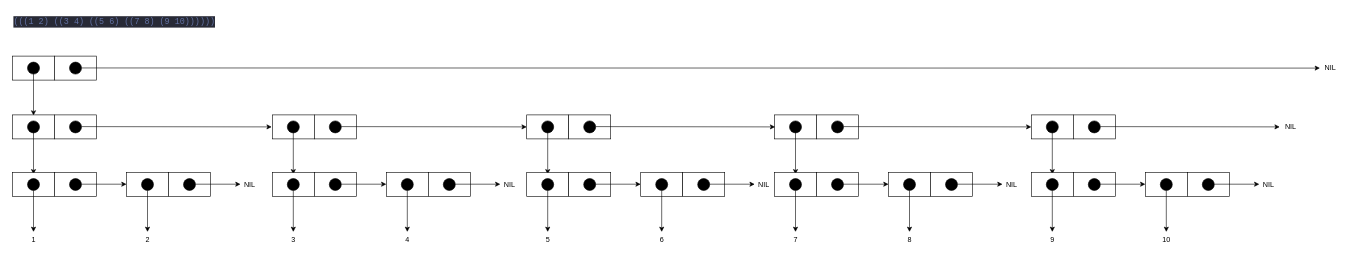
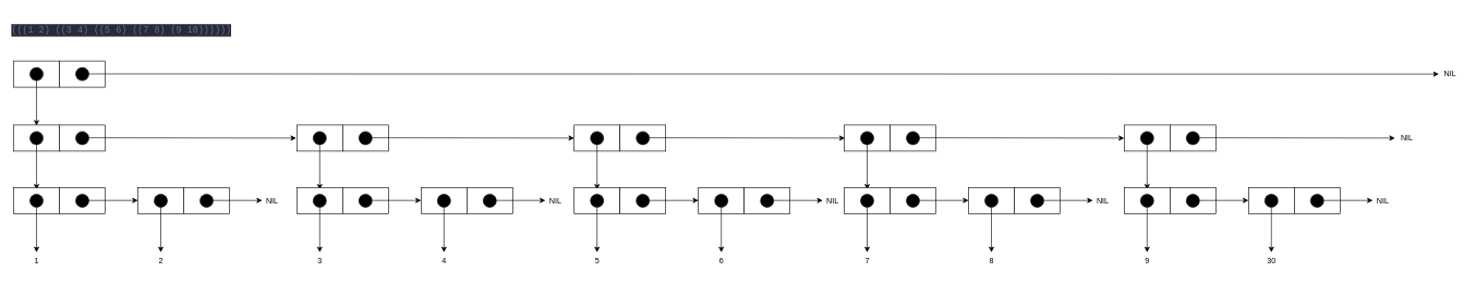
  <mxCell id="0" />
  <mxCell id="1" parent="0" />
- <mxCell id="2" value="&lt;div style=&quot;color: #f8f8f2;background-color: #282a36;font-family: Consolas, 'Courier New', monospace;font-weight: normal;font-size: 14px;line-height: 19px;white-space: pre;&quot;&gt;&lt;div&gt;&lt;span style=&quot;color: #6272a4;&quot;&gt;(((1 2) ((3 4) ((5 6) ((7 8) (9 10))))))&lt;/span&gt;&lt;/div&gt;&lt;/div&gt;" style="text;whiteSpace=wrap;html=1;" vertex="1" parent="1"><mxGeometry x="20" y="20" width="340" height="40" as="geometry" /></mxCell>
+ <mxCell id="2" value="&lt;div style=&quot;color: #f8f8f2;background-color: #282a36;font-family: Consolas, 'Courier New', monospace;font-weight: normal;font-size: 14px;line-height: 19px;white-space: pre;&quot;&gt;&lt;div&gt;&lt;span style=&quot;color: #6272a4;&quot;&gt;(((1 2) ((3 4) ((5 6) ((7 8) (9 10))))))&lt;/span&gt;&lt;/div&gt;&lt;/div&gt;" style="text;whiteSpace=wrap;html=1;" vertex="1" parent="1"><mxGeometry x="15" y="30" width="340" height="40" as="geometry" /></mxCell>
  <mxCell id="3" value="" style="rounded=0;whiteSpace=wrap;html=1;" vertex="1" parent="1"><mxGeometry x="20" y="93" width="70" height="40" as="geometry" /></mxCell>
  <mxCell id="4" value="" style="edgeStyle=none;html=1;rounded=0;" edge="1" parent="1" source="5"><mxGeometry relative="1" as="geometry"><mxPoint x="55" y="192" as="targetPoint" /></mxGeometry></mxCell>
  <mxCell id="5" value="" style="ellipse;whiteSpace=wrap;html=1;aspect=fixed;fillColor=#000000;rounded=0;" vertex="1" parent="1"><mxGeometry x="45" y="103" width="20" height="20" as="geometry" /></mxCell>
  <mxCell id="6" value="" style="rounded=0;whiteSpace=wrap;html=1;" vertex="1" parent="1"><mxGeometry x="90" y="93" width="70" height="40" as="geometry" /></mxCell>
  <mxCell id="7" value="" style="ellipse;whiteSpace=wrap;html=1;aspect=fixed;fillColor=#000000;rounded=0;" vertex="1" parent="1"><mxGeometry x="115" y="103" width="20" height="20" as="geometry" /></mxCell>
  <mxCell id="8" value="" style="rounded=0;whiteSpace=wrap;html=1;" vertex="1" parent="1"><mxGeometry x="20" y="191" width="70" height="40" as="geometry" /></mxCell>
  <mxCell id="9" value="" style="edgeStyle=none;html=1;rounded=0;" edge="1" parent="1" source="10"><mxGeometry relative="1" as="geometry"><mxPoint x="55" y="290" as="targetPoint" /></mxGeometry></mxCell>
  <mxCell id="10" value="" style="ellipse;whiteSpace=wrap;html=1;aspect=fixed;fillColor=#000000;rounded=0;" vertex="1" parent="1"><mxGeometry x="45" y="201" width="20" height="20" as="geometry" /></mxCell>
  <mxCell id="11" value="" style="rounded=0;whiteSpace=wrap;html=1;" vertex="1" parent="1"><mxGeometry x="90" y="191" width="70" height="40" as="geometry" /></mxCell>
  <mxCell id="12" value="" style="ellipse;whiteSpace=wrap;html=1;aspect=fixed;fillColor=#000000;rounded=0;" vertex="1" parent="1"><mxGeometry x="115" y="201" width="20" height="20" as="geometry" /></mxCell>
  <mxCell id="13" value="" style="rounded=0;whiteSpace=wrap;html=1;" vertex="1" parent="1"><mxGeometry x="20" y="287" width="70" height="40" as="geometry" /></mxCell>
  <mxCell id="14" value="" style="edgeStyle=none;html=1;rounded=0;" edge="1" parent="1" source="15"><mxGeometry relative="1" as="geometry"><mxPoint x="55" y="386" as="targetPoint" /></mxGeometry></mxCell>
  <mxCell id="15" value="" style="ellipse;whiteSpace=wrap;html=1;aspect=fixed;fillColor=#000000;rounded=0;" vertex="1" parent="1"><mxGeometry x="45" y="297" width="20" height="20" as="geometry" /></mxCell>
  <mxCell id="16" value="" style="rounded=0;whiteSpace=wrap;html=1;" vertex="1" parent="1"><mxGeometry x="90" y="287" width="70" height="40" as="geometry" /></mxCell>
  <mxCell id="17" value="" style="ellipse;whiteSpace=wrap;html=1;aspect=fixed;fillColor=#000000;rounded=0;" vertex="1" parent="1"><mxGeometry x="115" y="297" width="20" height="20" as="geometry" /></mxCell>
  <mxCell id="18" value="1" style="text;html=1;align=center;verticalAlign=middle;resizable=0;points=[];autosize=1;strokeColor=none;fillColor=none;rounded=0;" vertex="1" parent="1"><mxGeometry x="42.5" y="387" width="25" height="26" as="geometry" /></mxCell>
  <mxCell id="19" value="" style="edgeStyle=none;html=1;rounded=0;" edge="1" parent="1"><mxGeometry relative="1" as="geometry"><mxPoint x="210" y="306.5" as="targetPoint" /><mxPoint x="135" y="306.5" as="sourcePoint" /></mxGeometry></mxCell>
  <mxCell id="20" value="" style="rounded=0;whiteSpace=wrap;html=1;" vertex="1" parent="1"><mxGeometry x="210" y="287" width="70" height="40" as="geometry" /></mxCell>
  <mxCell id="21" value="" style="edgeStyle=none;html=1;rounded=0;" edge="1" parent="1" source="22"><mxGeometry relative="1" as="geometry"><mxPoint x="245" y="386" as="targetPoint" /></mxGeometry></mxCell>
  <mxCell id="22" value="" style="ellipse;whiteSpace=wrap;html=1;aspect=fixed;fillColor=#000000;rounded=0;" vertex="1" parent="1"><mxGeometry x="235" y="297" width="20" height="20" as="geometry" /></mxCell>
  <mxCell id="23" value="" style="rounded=0;whiteSpace=wrap;html=1;" vertex="1" parent="1"><mxGeometry x="280" y="287" width="70" height="40" as="geometry" /></mxCell>
  <mxCell id="24" value="" style="ellipse;whiteSpace=wrap;html=1;aspect=fixed;fillColor=#000000;rounded=0;" vertex="1" parent="1"><mxGeometry x="305" y="297" width="20" height="20" as="geometry" /></mxCell>
  <mxCell id="25" value="2" style="text;html=1;align=center;verticalAlign=middle;resizable=0;points=[];autosize=1;strokeColor=none;fillColor=none;rounded=0;" vertex="1" parent="1"><mxGeometry x="232.5" y="387" width="25" height="26" as="geometry" /></mxCell>
  <mxCell id="26" value="" style="edgeStyle=none;html=1;rounded=0;" edge="1" parent="1"><mxGeometry relative="1" as="geometry"><mxPoint x="400" y="306.5" as="targetPoint" /><mxPoint x="325" y="306.5" as="sourcePoint" /></mxGeometry></mxCell>
  <mxCell id="27" value="NIL" style="text;html=1;align=center;verticalAlign=middle;resizable=0;points=[];autosize=1;strokeColor=none;fillColor=none;rounded=0;" vertex="1" parent="1"><mxGeometry x="396" y="294" width="37" height="26" as="geometry" /></mxCell>
  <mxCell id="28" value="" style="rounded=0;whiteSpace=wrap;html=1;" vertex="1" parent="1"><mxGeometry x="453" y="191" width="70" height="40" as="geometry" /></mxCell>
  <mxCell id="29" value="" style="edgeStyle=none;html=1;rounded=0;" edge="1" parent="1" source="30"><mxGeometry relative="1" as="geometry"><mxPoint x="488" y="290" as="targetPoint" /></mxGeometry></mxCell>
  <mxCell id="30" value="" style="ellipse;whiteSpace=wrap;html=1;aspect=fixed;fillColor=#000000;rounded=0;" vertex="1" parent="1"><mxGeometry x="478" y="201" width="20" height="20" as="geometry" /></mxCell>
  <mxCell id="31" value="" style="rounded=0;whiteSpace=wrap;html=1;" vertex="1" parent="1"><mxGeometry x="523" y="191" width="70" height="40" as="geometry" /></mxCell>
  <mxCell id="32" value="" style="ellipse;whiteSpace=wrap;html=1;aspect=fixed;fillColor=#000000;rounded=0;" vertex="1" parent="1"><mxGeometry x="548" y="201" width="20" height="20" as="geometry" /></mxCell>
  <mxCell id="33" value="" style="rounded=0;whiteSpace=wrap;html=1;" vertex="1" parent="1"><mxGeometry x="453" y="287" width="70" height="40" as="geometry" /></mxCell>
  <mxCell id="34" value="" style="edgeStyle=none;html=1;rounded=0;" edge="1" parent="1" source="35"><mxGeometry relative="1" as="geometry"><mxPoint x="488" y="386" as="targetPoint" /></mxGeometry></mxCell>
  <mxCell id="35" value="" style="ellipse;whiteSpace=wrap;html=1;aspect=fixed;fillColor=#000000;rounded=0;" vertex="1" parent="1"><mxGeometry x="478" y="297" width="20" height="20" as="geometry" /></mxCell>
  <mxCell id="36" value="" style="rounded=0;whiteSpace=wrap;html=1;" vertex="1" parent="1"><mxGeometry x="523" y="287" width="70" height="40" as="geometry" /></mxCell>
  <mxCell id="37" value="" style="ellipse;whiteSpace=wrap;html=1;aspect=fixed;fillColor=#000000;rounded=0;" vertex="1" parent="1"><mxGeometry x="548" y="297" width="20" height="20" as="geometry" /></mxCell>
  <mxCell id="38" value="3" style="text;html=1;align=center;verticalAlign=middle;resizable=0;points=[];autosize=1;strokeColor=none;fillColor=none;rounded=0;" vertex="1" parent="1"><mxGeometry x="475.5" y="387" width="25" height="26" as="geometry" /></mxCell>
  <mxCell id="39" value="" style="edgeStyle=none;html=1;rounded=0;" edge="1" parent="1"><mxGeometry relative="1" as="geometry"><mxPoint x="643" y="306.5" as="targetPoint" /><mxPoint x="568" y="306.5" as="sourcePoint" /></mxGeometry></mxCell>
  <mxCell id="40" value="" style="rounded=0;whiteSpace=wrap;html=1;" vertex="1" parent="1"><mxGeometry x="643" y="287" width="70" height="40" as="geometry" /></mxCell>
  <mxCell id="41" value="" style="edgeStyle=none;html=1;rounded=0;" edge="1" parent="1" source="42"><mxGeometry relative="1" as="geometry"><mxPoint x="678" y="386" as="targetPoint" /></mxGeometry></mxCell>
  <mxCell id="42" value="" style="ellipse;whiteSpace=wrap;html=1;aspect=fixed;fillColor=#000000;rounded=0;" vertex="1" parent="1"><mxGeometry x="668" y="297" width="20" height="20" as="geometry" /></mxCell>
  <mxCell id="43" value="" style="rounded=0;whiteSpace=wrap;html=1;" vertex="1" parent="1"><mxGeometry x="713" y="287" width="70" height="40" as="geometry" /></mxCell>
  <mxCell id="44" value="" style="ellipse;whiteSpace=wrap;html=1;aspect=fixed;fillColor=#000000;rounded=0;" vertex="1" parent="1"><mxGeometry x="738" y="297" width="20" height="20" as="geometry" /></mxCell>
  <mxCell id="45" value="4" style="text;html=1;align=center;verticalAlign=middle;resizable=0;points=[];autosize=1;strokeColor=none;fillColor=none;rounded=0;" vertex="1" parent="1"><mxGeometry x="665.5" y="387" width="25" height="26" as="geometry" /></mxCell>
  <mxCell id="46" value="" style="edgeStyle=none;html=1;rounded=0;" edge="1" parent="1"><mxGeometry relative="1" as="geometry"><mxPoint x="833" y="306.5" as="targetPoint" /><mxPoint x="758" y="306.5" as="sourcePoint" /></mxGeometry></mxCell>
  <mxCell id="47" value="NIL" style="text;html=1;align=center;verticalAlign=middle;resizable=0;points=[];autosize=1;strokeColor=none;fillColor=none;rounded=0;" vertex="1" parent="1"><mxGeometry x="829" y="294" width="37" height="26" as="geometry" /></mxCell>
  <mxCell id="48" value="" style="rounded=0;whiteSpace=wrap;html=1;" vertex="1" parent="1"><mxGeometry x="877" y="191" width="70" height="40" as="geometry" /></mxCell>
  <mxCell id="49" value="" style="edgeStyle=none;html=1;rounded=0;" edge="1" parent="1" source="50"><mxGeometry relative="1" as="geometry"><mxPoint x="912" y="290" as="targetPoint" /></mxGeometry></mxCell>
  <mxCell id="50" value="" style="ellipse;whiteSpace=wrap;html=1;aspect=fixed;fillColor=#000000;rounded=0;" vertex="1" parent="1"><mxGeometry x="902" y="201" width="20" height="20" as="geometry" /></mxCell>
  <mxCell id="51" value="" style="rounded=0;whiteSpace=wrap;html=1;" vertex="1" parent="1"><mxGeometry x="947" y="191" width="70" height="40" as="geometry" /></mxCell>
  <mxCell id="52" value="" style="ellipse;whiteSpace=wrap;html=1;aspect=fixed;fillColor=#000000;rounded=0;" vertex="1" parent="1"><mxGeometry x="972" y="201" width="20" height="20" as="geometry" /></mxCell>
  <mxCell id="53" value="" style="rounded=0;whiteSpace=wrap;html=1;" vertex="1" parent="1"><mxGeometry x="877" y="287" width="70" height="40" as="geometry" /></mxCell>
  <mxCell id="54" value="" style="edgeStyle=none;html=1;rounded=0;" edge="1" parent="1" source="55"><mxGeometry relative="1" as="geometry"><mxPoint x="912" y="386" as="targetPoint" /></mxGeometry></mxCell>
  <mxCell id="55" value="" style="ellipse;whiteSpace=wrap;html=1;aspect=fixed;fillColor=#000000;rounded=0;" vertex="1" parent="1"><mxGeometry x="902" y="297" width="20" height="20" as="geometry" /></mxCell>
  <mxCell id="56" value="" style="rounded=0;whiteSpace=wrap;html=1;" vertex="1" parent="1"><mxGeometry x="947" y="287" width="70" height="40" as="geometry" /></mxCell>
  <mxCell id="57" value="" style="ellipse;whiteSpace=wrap;html=1;aspect=fixed;fillColor=#000000;rounded=0;" vertex="1" parent="1"><mxGeometry x="972" y="297" width="20" height="20" as="geometry" /></mxCell>
  <mxCell id="58" value="5" style="text;html=1;align=center;verticalAlign=middle;resizable=0;points=[];autosize=1;strokeColor=none;fillColor=none;rounded=0;" vertex="1" parent="1"><mxGeometry x="899.5" y="387" width="25" height="26" as="geometry" /></mxCell>
  <mxCell id="59" value="" style="edgeStyle=none;html=1;rounded=0;" edge="1" parent="1"><mxGeometry relative="1" as="geometry"><mxPoint x="1067" y="306.5" as="targetPoint" /><mxPoint x="992" y="306.5" as="sourcePoint" /></mxGeometry></mxCell>
  <mxCell id="60" value="" style="rounded=0;whiteSpace=wrap;html=1;" vertex="1" parent="1"><mxGeometry x="1067" y="287" width="70" height="40" as="geometry" /></mxCell>
  <mxCell id="61" value="" style="edgeStyle=none;html=1;rounded=0;" edge="1" parent="1" source="62"><mxGeometry relative="1" as="geometry"><mxPoint x="1102" y="386" as="targetPoint" /></mxGeometry></mxCell>
  <mxCell id="62" value="" style="ellipse;whiteSpace=wrap;html=1;aspect=fixed;fillColor=#000000;rounded=0;" vertex="1" parent="1"><mxGeometry x="1092" y="297" width="20" height="20" as="geometry" /></mxCell>
  <mxCell id="63" value="" style="rounded=0;whiteSpace=wrap;html=1;" vertex="1" parent="1"><mxGeometry x="1137" y="287" width="70" height="40" as="geometry" /></mxCell>
  <mxCell id="64" value="" style="ellipse;whiteSpace=wrap;html=1;aspect=fixed;fillColor=#000000;rounded=0;" vertex="1" parent="1"><mxGeometry x="1162" y="297" width="20" height="20" as="geometry" /></mxCell>
  <mxCell id="65" value="6" style="text;html=1;align=center;verticalAlign=middle;resizable=0;points=[];autosize=1;strokeColor=none;fillColor=none;rounded=0;" vertex="1" parent="1"><mxGeometry x="1089.5" y="387" width="25" height="26" as="geometry" /></mxCell>
  <mxCell id="66" value="" style="edgeStyle=none;html=1;rounded=0;" edge="1" parent="1"><mxGeometry relative="1" as="geometry"><mxPoint x="1257" y="306.5" as="targetPoint" /><mxPoint x="1182" y="306.5" as="sourcePoint" /></mxGeometry></mxCell>
  <mxCell id="67" value="NIL" style="text;html=1;align=center;verticalAlign=middle;resizable=0;points=[];autosize=1;strokeColor=none;fillColor=none;rounded=0;" vertex="1" parent="1"><mxGeometry x="1253" y="294" width="37" height="26" as="geometry" /></mxCell>
  <mxCell id="68" value="" style="rounded=0;whiteSpace=wrap;html=1;" vertex="1" parent="1"><mxGeometry x="1290" y="191" width="70" height="40" as="geometry" /></mxCell>
  <mxCell id="69" value="" style="edgeStyle=none;html=1;rounded=0;" edge="1" parent="1" source="70"><mxGeometry relative="1" as="geometry"><mxPoint x="1325" y="290" as="targetPoint" /></mxGeometry></mxCell>
  <mxCell id="70" value="" style="ellipse;whiteSpace=wrap;html=1;aspect=fixed;fillColor=#000000;rounded=0;" vertex="1" parent="1"><mxGeometry x="1315" y="201" width="20" height="20" as="geometry" /></mxCell>
  <mxCell id="71" value="" style="rounded=0;whiteSpace=wrap;html=1;" vertex="1" parent="1"><mxGeometry x="1360" y="191" width="70" height="40" as="geometry" /></mxCell>
  <mxCell id="72" value="" style="ellipse;whiteSpace=wrap;html=1;aspect=fixed;fillColor=#000000;rounded=0;" vertex="1" parent="1"><mxGeometry x="1385" y="201" width="20" height="20" as="geometry" /></mxCell>
  <mxCell id="73" value="" style="rounded=0;whiteSpace=wrap;html=1;" vertex="1" parent="1"><mxGeometry x="1290" y="287" width="70" height="40" as="geometry" /></mxCell>
  <mxCell id="74" value="" style="edgeStyle=none;html=1;rounded=0;" edge="1" parent="1" source="75"><mxGeometry relative="1" as="geometry"><mxPoint x="1325" y="386" as="targetPoint" /></mxGeometry></mxCell>
  <mxCell id="75" value="" style="ellipse;whiteSpace=wrap;html=1;aspect=fixed;fillColor=#000000;rounded=0;" vertex="1" parent="1"><mxGeometry x="1315" y="297" width="20" height="20" as="geometry" /></mxCell>
  <mxCell id="76" value="" style="rounded=0;whiteSpace=wrap;html=1;" vertex="1" parent="1"><mxGeometry x="1360" y="287" width="70" height="40" as="geometry" /></mxCell>
  <mxCell id="77" value="" style="ellipse;whiteSpace=wrap;html=1;aspect=fixed;fillColor=#000000;rounded=0;" vertex="1" parent="1"><mxGeometry x="1385" y="297" width="20" height="20" as="geometry" /></mxCell>
  <mxCell id="78" value="7" style="text;html=1;align=center;verticalAlign=middle;resizable=0;points=[];autosize=1;strokeColor=none;fillColor=none;rounded=0;" vertex="1" parent="1"><mxGeometry x="1312.5" y="387" width="25" height="26" as="geometry" /></mxCell>
  <mxCell id="79" value="" style="edgeStyle=none;html=1;rounded=0;" edge="1" parent="1"><mxGeometry relative="1" as="geometry"><mxPoint x="1480" y="306.5" as="targetPoint" /><mxPoint x="1405" y="306.5" as="sourcePoint" /></mxGeometry></mxCell>
  <mxCell id="80" value="" style="rounded=0;whiteSpace=wrap;html=1;" vertex="1" parent="1"><mxGeometry x="1480" y="287" width="70" height="40" as="geometry" /></mxCell>
  <mxCell id="81" value="" style="edgeStyle=none;html=1;rounded=0;" edge="1" parent="1" source="82"><mxGeometry relative="1" as="geometry"><mxPoint x="1515" y="386" as="targetPoint" /></mxGeometry></mxCell>
  <mxCell id="82" value="" style="ellipse;whiteSpace=wrap;html=1;aspect=fixed;fillColor=#000000;rounded=0;" vertex="1" parent="1"><mxGeometry x="1505" y="297" width="20" height="20" as="geometry" /></mxCell>
  <mxCell id="83" value="" style="rounded=0;whiteSpace=wrap;html=1;" vertex="1" parent="1"><mxGeometry x="1550" y="287" width="70" height="40" as="geometry" /></mxCell>
  <mxCell id="84" value="" style="ellipse;whiteSpace=wrap;html=1;aspect=fixed;fillColor=#000000;rounded=0;" vertex="1" parent="1"><mxGeometry x="1575" y="297" width="20" height="20" as="geometry" /></mxCell>
  <mxCell id="85" value="8" style="text;html=1;align=center;verticalAlign=middle;resizable=0;points=[];autosize=1;strokeColor=none;fillColor=none;rounded=0;" vertex="1" parent="1"><mxGeometry x="1502.5" y="387" width="25" height="26" as="geometry" /></mxCell>
  <mxCell id="86" value="" style="edgeStyle=none;html=1;rounded=0;" edge="1" parent="1"><mxGeometry relative="1" as="geometry"><mxPoint x="1670" y="306.5" as="targetPoint" /><mxPoint x="1595" y="306.5" as="sourcePoint" /></mxGeometry></mxCell>
  <mxCell id="87" value="NIL" style="text;html=1;align=center;verticalAlign=middle;resizable=0;points=[];autosize=1;strokeColor=none;fillColor=none;rounded=0;" vertex="1" parent="1"><mxGeometry x="1666" y="294" width="37" height="26" as="geometry" /></mxCell>
  <mxCell id="88" value="" style="rounded=0;whiteSpace=wrap;html=1;" vertex="1" parent="1"><mxGeometry x="1718" y="191" width="70" height="40" as="geometry" /></mxCell>
  <mxCell id="89" value="" style="edgeStyle=none;html=1;rounded=0;" edge="1" parent="1" source="90"><mxGeometry relative="1" as="geometry"><mxPoint x="1753" y="290" as="targetPoint" /></mxGeometry></mxCell>
  <mxCell id="90" value="" style="ellipse;whiteSpace=wrap;html=1;aspect=fixed;fillColor=#000000;rounded=0;" vertex="1" parent="1"><mxGeometry x="1743" y="201" width="20" height="20" as="geometry" /></mxCell>
  <mxCell id="91" value="" style="rounded=0;whiteSpace=wrap;html=1;" vertex="1" parent="1"><mxGeometry x="1788" y="191" width="70" height="40" as="geometry" /></mxCell>
  <mxCell id="92" value="" style="ellipse;whiteSpace=wrap;html=1;aspect=fixed;fillColor=#000000;rounded=0;" vertex="1" parent="1"><mxGeometry x="1813" y="201" width="20" height="20" as="geometry" /></mxCell>
  <mxCell id="93" value="" style="rounded=0;whiteSpace=wrap;html=1;" vertex="1" parent="1"><mxGeometry x="1718" y="287" width="70" height="40" as="geometry" /></mxCell>
  <mxCell id="94" value="" style="edgeStyle=none;html=1;rounded=0;" edge="1" parent="1" source="95"><mxGeometry relative="1" as="geometry"><mxPoint x="1753" y="386" as="targetPoint" /></mxGeometry></mxCell>
  <mxCell id="95" value="" style="ellipse;whiteSpace=wrap;html=1;aspect=fixed;fillColor=#000000;rounded=0;" vertex="1" parent="1"><mxGeometry x="1743" y="297" width="20" height="20" as="geometry" /></mxCell>
  <mxCell id="96" value="" style="rounded=0;whiteSpace=wrap;html=1;" vertex="1" parent="1"><mxGeometry x="1788" y="287" width="70" height="40" as="geometry" /></mxCell>
  <mxCell id="97" value="" style="ellipse;whiteSpace=wrap;html=1;aspect=fixed;fillColor=#000000;rounded=0;" vertex="1" parent="1"><mxGeometry x="1813" y="297" width="20" height="20" as="geometry" /></mxCell>
  <mxCell id="98" value="9" style="text;html=1;align=center;verticalAlign=middle;resizable=0;points=[];autosize=1;strokeColor=none;fillColor=none;rounded=0;" vertex="1" parent="1"><mxGeometry x="1740.5" y="387" width="25" height="26" as="geometry" /></mxCell>
  <mxCell id="99" value="" style="edgeStyle=none;html=1;rounded=0;" edge="1" parent="1"><mxGeometry relative="1" as="geometry"><mxPoint x="1908" y="306.5" as="targetPoint" /><mxPoint x="1833" y="306.5" as="sourcePoint" /></mxGeometry></mxCell>
  <mxCell id="100" value="" style="rounded=0;whiteSpace=wrap;html=1;" vertex="1" parent="1"><mxGeometry x="1908" y="287" width="70" height="40" as="geometry" /></mxCell>
  <mxCell id="101" value="" style="edgeStyle=none;html=1;rounded=0;" edge="1" parent="1" source="102"><mxGeometry relative="1" as="geometry"><mxPoint x="1943" y="386" as="targetPoint" /></mxGeometry></mxCell>
  <mxCell id="102" value="" style="ellipse;whiteSpace=wrap;html=1;aspect=fixed;fillColor=#000000;rounded=0;" vertex="1" parent="1"><mxGeometry x="1933" y="297" width="20" height="20" as="geometry" /></mxCell>
  <mxCell id="103" value="" style="rounded=0;whiteSpace=wrap;html=1;" vertex="1" parent="1"><mxGeometry x="1978" y="287" width="70" height="40" as="geometry" /></mxCell>
  <mxCell id="104" value="" style="ellipse;whiteSpace=wrap;html=1;aspect=fixed;fillColor=#000000;rounded=0;" vertex="1" parent="1"><mxGeometry x="2003" y="297" width="20" height="20" as="geometry" /></mxCell>
- <mxCell id="105" value="10" style="text;html=1;align=center;verticalAlign=middle;resizable=0;points=[];autosize=1;strokeColor=none;fillColor=none;rounded=0;" vertex="1" parent="1"><mxGeometry x="1927.5" y="387" width="31" height="26" as="geometry" /></mxCell>
+ <mxCell id="105" value="30" style="text;html=1;align=center;verticalAlign=middle;resizable=0;points=[];autosize=1;strokeColor=none;fillColor=none;rounded=0;" vertex="1" parent="1"><mxGeometry x="1927.5" y="387" width="31" height="26" as="geometry" /></mxCell>
  <mxCell id="106" value="" style="edgeStyle=none;html=1;rounded=0;" edge="1" parent="1"><mxGeometry relative="1" as="geometry"><mxPoint x="2098" y="306.5" as="targetPoint" /><mxPoint x="2023" y="306.5" as="sourcePoint" /></mxGeometry></mxCell>
  <mxCell id="107" value="NIL" style="text;html=1;align=center;verticalAlign=middle;resizable=0;points=[];autosize=1;strokeColor=none;fillColor=none;rounded=0;" vertex="1" parent="1"><mxGeometry x="2094" y="294" width="37" height="26" as="geometry" /></mxCell>
  <mxCell id="108" value="" style="edgeStyle=none;html=1;rounded=0;" edge="1" parent="1"><mxGeometry relative="1" as="geometry"><mxPoint x="452" y="211" as="targetPoint" /><mxPoint x="135" y="210.5" as="sourcePoint" /></mxGeometry></mxCell>
  <mxCell id="109" value="" style="edgeStyle=none;html=1;rounded=0;" edge="1" parent="1"><mxGeometry relative="1" as="geometry"><mxPoint x="877" y="211" as="targetPoint" /><mxPoint x="568" y="210.5" as="sourcePoint" /></mxGeometry></mxCell>
  <mxCell id="110" value="" style="edgeStyle=none;html=1;rounded=0;" edge="1" parent="1"><mxGeometry relative="1" as="geometry"><mxPoint x="1291" y="211" as="targetPoint" /><mxPoint x="992" y="210.5" as="sourcePoint" /></mxGeometry></mxCell>
  <mxCell id="111" value="" style="edgeStyle=none;html=1;rounded=0;entryX=0;entryY=0.5;entryDx=0;entryDy=0;" edge="1" parent="1" target="88"><mxGeometry relative="1" as="geometry"><mxPoint x="1704" y="211" as="targetPoint" /><mxPoint x="1405" y="210.5" as="sourcePoint" /></mxGeometry></mxCell>
  <mxCell id="112" value="" style="edgeStyle=none;html=1;rounded=0;" edge="1" parent="1"><mxGeometry relative="1" as="geometry"><mxPoint x="2132" y="211" as="targetPoint" /><mxPoint x="1833" y="210.5" as="sourcePoint" /></mxGeometry></mxCell>
  <mxCell id="113" value="NIL" style="text;html=1;align=center;verticalAlign=middle;resizable=0;points=[];autosize=1;strokeColor=none;fillColor=none;rounded=0;" vertex="1" parent="1"><mxGeometry x="2131" y="198" width="37" height="26" as="geometry" /></mxCell>
  <mxCell id="114" value="" style="edgeStyle=none;html=1;rounded=0;" edge="1" parent="1"><mxGeometry relative="1" as="geometry"><mxPoint x="2199" y="113" as="targetPoint" /><mxPoint x="135" y="112.75" as="sourcePoint" /></mxGeometry></mxCell>
  <mxCell id="115" value="NIL" style="text;html=1;align=center;verticalAlign=middle;resizable=0;points=[];autosize=1;strokeColor=none;fillColor=none;rounded=0;" vertex="1" parent="1"><mxGeometry x="2197" y="100" width="37" height="26" as="geometry" /></mxCell>
